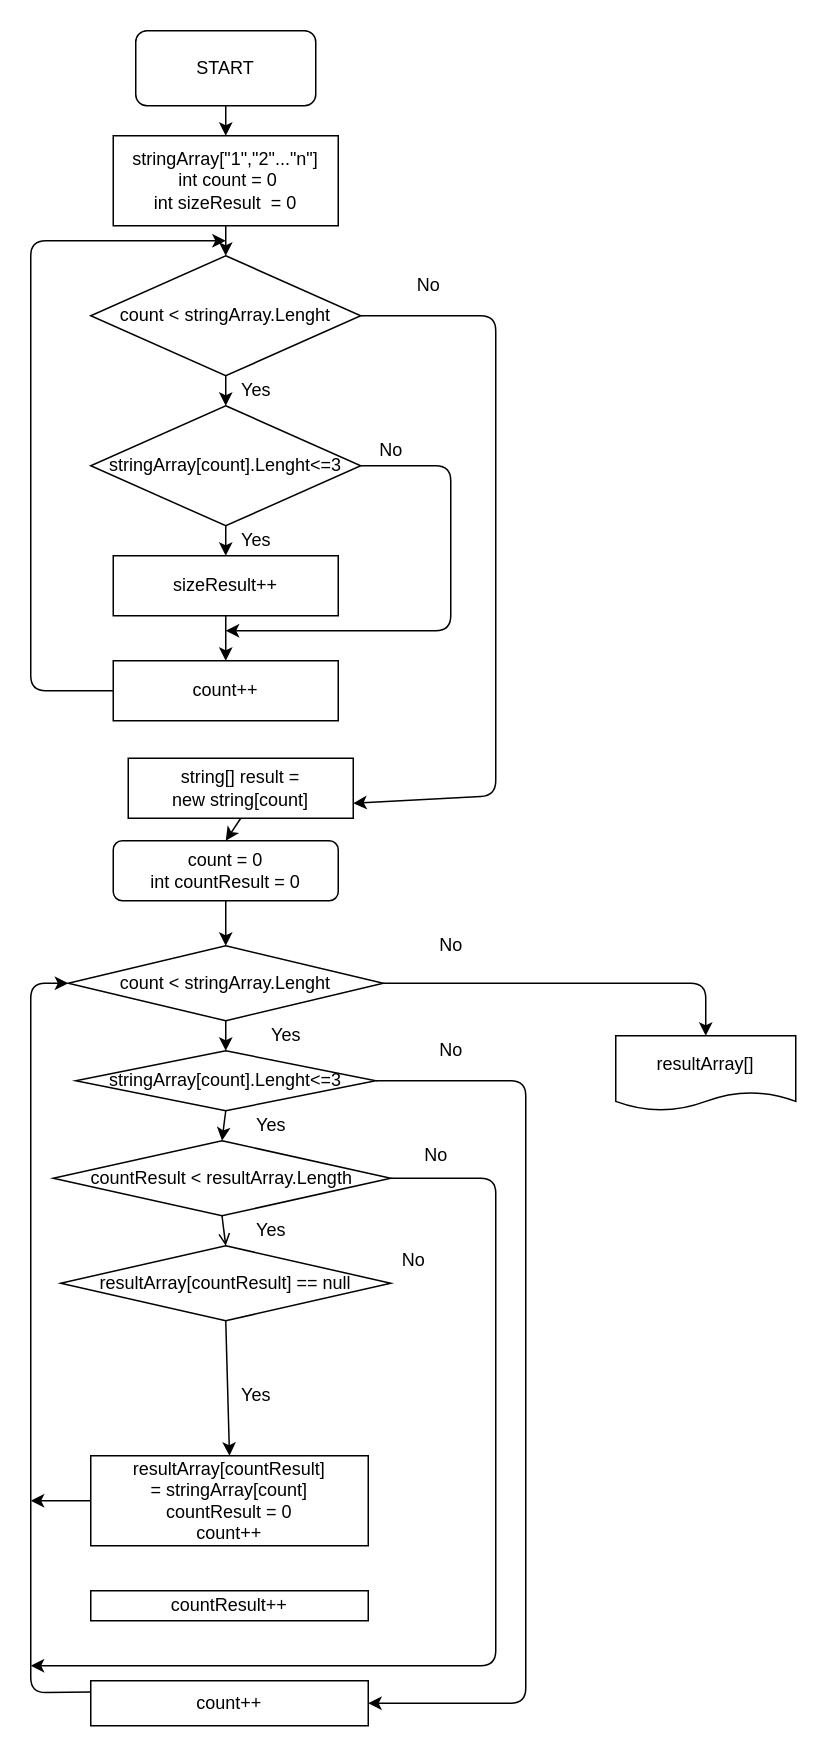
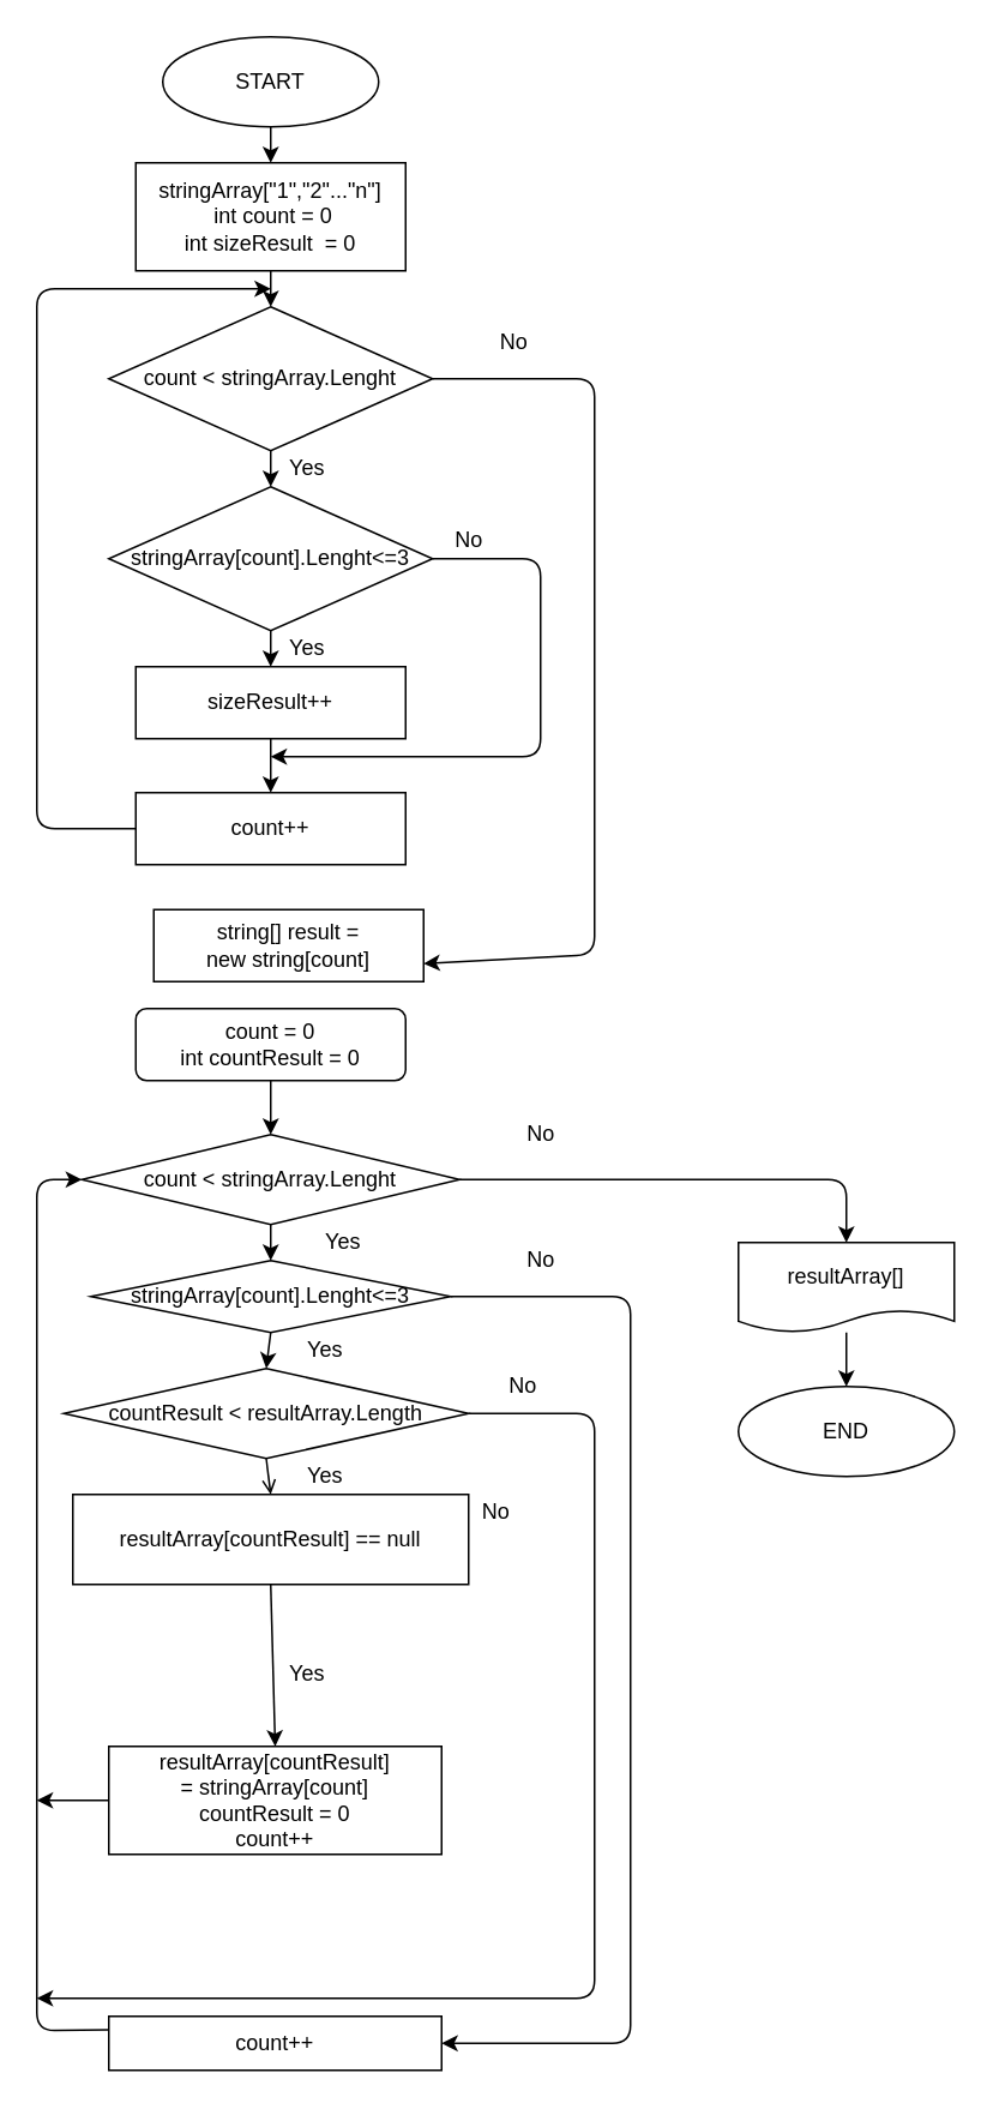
  <mxCell id="0" />
  <mxCell id="1" parent="0" />
  <mxCell id="2" style="edgeStyle=none;html=1;exitX=0.5;exitY=1;exitDx=0;exitDy=0;entryX=0.5;entryY=0;entryDx=0;entryDy=0;" edge="1" parent="1" source="3" target="5"><mxGeometry relative="1" as="geometry" /></mxCell>
- <mxCell id="3" value="START" style="whiteSpace=wrap;html=1;rounded=1;" vertex="1" parent="1"><mxGeometry x="90" y="20" width="120" height="50" as="geometry" /></mxCell>
+ <mxCell id="3" value="START" style="ellipse;whiteSpace=wrap;html=1;" vertex="1" parent="1"><mxGeometry x="90" y="20" width="120" height="50" as="geometry" /></mxCell>
  <mxCell id="4" style="edgeStyle=none;html=1;exitX=0.5;exitY=1;exitDx=0;exitDy=0;entryX=0.5;entryY=0;entryDx=0;entryDy=0;" edge="1" parent="1" source="5" target="8"><mxGeometry relative="1" as="geometry" /></mxCell>
  <mxCell id="5" value="stringArray[&quot;1&quot;,&quot;2&quot;...&quot;n&quot;]&lt;br&gt;&amp;nbsp;int count = 0&lt;br&gt;int sizeResult&amp;nbsp; = 0" style="rounded=0;whiteSpace=wrap;html=1;" vertex="1" parent="1"><mxGeometry x="75" y="90" width="150" height="60" as="geometry" /></mxCell>
  <mxCell id="6" style="edgeStyle=none;html=1;exitX=0.5;exitY=1;exitDx=0;exitDy=0;entryX=0.5;entryY=0;entryDx=0;entryDy=0;" edge="1" parent="1" source="8" target="11"><mxGeometry relative="1" as="geometry" /></mxCell>
  <mxCell id="7" style="edgeStyle=none;html=1;exitX=1;exitY=0.5;exitDx=0;exitDy=0;entryX=1;entryY=0.75;entryDx=0;entryDy=0;" edge="1" parent="1" source="8" target="17"><mxGeometry relative="1" as="geometry"><mxPoint x="230" y="580" as="targetPoint" /><Array as="points"><mxPoint x="330" y="210" /><mxPoint x="330" y="530" /></Array></mxGeometry></mxCell>
  <mxCell id="8" value="count &amp;lt; stringArray.Lenght" style="rhombus;whiteSpace=wrap;html=1;" vertex="1" parent="1"><mxGeometry x="60" y="170" width="180" height="80" as="geometry" /></mxCell>
  <mxCell id="9" style="edgeStyle=none;html=1;exitX=1;exitY=0.5;exitDx=0;exitDy=0;" edge="1" parent="1" source="11"><mxGeometry relative="1" as="geometry"><mxPoint x="150" y="420" as="targetPoint" /><Array as="points"><mxPoint x="300" y="310" /><mxPoint x="300" y="420" /></Array></mxGeometry></mxCell>
  <mxCell id="10" style="edgeStyle=none;html=1;exitX=0.5;exitY=1;exitDx=0;exitDy=0;entryX=0.5;entryY=0;entryDx=0;entryDy=0;" edge="1" parent="1" source="11" target="13"><mxGeometry relative="1" as="geometry" /></mxCell>
  <mxCell id="11" value="stringArray[count].Lenght&amp;lt;=3" style="rhombus;whiteSpace=wrap;html=1;" vertex="1" parent="1"><mxGeometry x="60" y="270" width="180" height="80" as="geometry" /></mxCell>
  <mxCell id="12" style="edgeStyle=none;html=1;exitX=0.5;exitY=1;exitDx=0;exitDy=0;entryX=0.5;entryY=0;entryDx=0;entryDy=0;" edge="1" parent="1" source="13" target="15"><mxGeometry relative="1" as="geometry" /></mxCell>
  <mxCell id="13" value="sizeResult++" style="rounded=0;whiteSpace=wrap;html=1;" vertex="1" parent="1"><mxGeometry x="75" y="370" width="150" height="40" as="geometry" /></mxCell>
  <mxCell id="14" style="edgeStyle=none;html=1;exitX=0;exitY=0.5;exitDx=0;exitDy=0;" edge="1" parent="1" source="15"><mxGeometry relative="1" as="geometry"><mxPoint x="150" y="160" as="targetPoint" /><Array as="points"><mxPoint y="460" x="20" /><mxPoint y="160" x="20" /></Array></mxGeometry></mxCell>
  <mxCell id="15" value="count++" style="rounded=0;whiteSpace=wrap;html=1;" vertex="1" parent="1"><mxGeometry x="75" y="440" width="150" height="40" as="geometry" /></mxCell>
- <mxCell id="16" style="edgeStyle=none;html=1;exitX=0.5;exitY=1;exitDx=0;exitDy=0;entryX=0.5;entryY=0;entryDx=0;entryDy=0;" edge="1" parent="1" source="17" target="19"><mxGeometry relative="1" as="geometry" /></mxCell>
  <mxCell id="17" value="string[] result =&lt;br&gt;new string[count]" style="rounded=0;whiteSpace=wrap;html=1;" vertex="1" parent="1"><mxGeometry x="85" y="505" width="150" height="40" as="geometry" /></mxCell>
  <mxCell id="18" style="edgeStyle=none;html=1;exitX=0.5;exitY=1;exitDx=0;exitDy=0;entryX=0.5;entryY=0;entryDx=0;entryDy=0;" edge="1" parent="1" source="19" target="22"><mxGeometry relative="1" as="geometry" /></mxCell>
  <mxCell id="19" value="count = 0&lt;br&gt;int countResult = 0" style="whiteSpace=wrap;html=1;rounded=1;" vertex="1" parent="1"><mxGeometry x="75" y="560" width="150" height="40" as="geometry" /></mxCell>
  <mxCell id="20" style="edgeStyle=none;html=1;exitX=0.5;exitY=1;exitDx=0;exitDy=0;entryX=0.5;entryY=0;entryDx=0;entryDy=0;" edge="1" parent="1" source="22" target="26"><mxGeometry relative="1" as="geometry" /></mxCell>
  <mxCell id="21" style="edgeStyle=none;html=1;exitX=1;exitY=0.5;exitDx=0;exitDy=0;entryX=0.5;entryY=0;entryDx=0;entryDy=0;" edge="1" parent="1" source="22" target="33"><mxGeometry relative="1" as="geometry"><mxPoint x="370" y="680" as="targetPoint" /><Array as="points"><mxPoint x="470" y="655" /></Array></mxGeometry></mxCell>
  <mxCell id="22" value="count &amp;lt; stringArray.Lenght" style="rhombus;whiteSpace=wrap;html=1;" vertex="1" parent="1"><mxGeometry x="45" y="630" width="210" height="50" as="geometry" /></mxCell>
  <mxCell id="23" style="edgeStyle=none;html=1;exitX=0.5;exitY=1;exitDx=0;exitDy=0;entryX=0.5;entryY=0;entryDx=0;entryDy=0;startArrow=none;endArrow=open;" edge="1" parent="1" source="42" target="28"><mxGeometry relative="1" as="geometry" /></mxCell>
  <mxCell id="24" style="edgeStyle=none;html=1;exitX=1;exitY=0.5;exitDx=0;exitDy=0;entryX=1;entryY=0.5;entryDx=0;entryDy=0;" edge="1" parent="1" source="26" target="36"><mxGeometry relative="1" as="geometry"><mxPoint x="340" y="1110" as="targetPoint" /><Array as="points"><mxPoint x="350" y="720" /><mxPoint x="350" y="1135" /></Array></mxGeometry></mxCell>
  <mxCell id="25" style="edgeStyle=none;html=1;exitX=0.5;exitY=1;exitDx=0;exitDy=0;entryX=0.5;entryY=0;entryDx=0;entryDy=0;" edge="1" parent="1" source="26" target="42"><mxGeometry relative="1" as="geometry" /></mxCell>
  <mxCell id="26" value="stringArray[count].Lenght&amp;lt;=3" style="rhombus;whiteSpace=wrap;html=1;" vertex="1" parent="1"><mxGeometry x="50" y="700" width="200" height="40" as="geometry" /></mxCell>
  <mxCell id="27" style="edgeStyle=none;html=1;exitX=0.5;exitY=1;exitDx=0;exitDy=0;entryX=0.5;entryY=0;entryDx=0;entryDy=0;" edge="1" parent="1" source="28" target="30"><mxGeometry relative="1" as="geometry" /></mxCell>
- <mxCell id="28" value="resultArray[countResult] == null" style="rhombus;whiteSpace=wrap;html=1;" vertex="1" parent="1"><mxGeometry x="40" y="830" width="220" height="50" as="geometry" /></mxCell>
+ <mxCell id="28" value="resultArray[countResult] == null" style="whiteSpace=wrap;html=1;rounded=0;" vertex="1" parent="1"><mxGeometry x="40" y="830" width="220" height="50" as="geometry" /></mxCell>
  <mxCell id="29" style="edgeStyle=none;html=1;exitX=0;exitY=0.5;exitDx=0;exitDy=0;" edge="1" parent="1" source="30"><mxGeometry relative="1" as="geometry"><mxPoint y="1000" as="targetPoint" x="20" /></mxGeometry></mxCell>
  <mxCell id="30" value="resultArray[countResult] =&amp;nbsp;stringArray[count]&lt;br&gt;countResult = 0&lt;br&gt;count++" style="rounded=0;whiteSpace=wrap;html=1;" vertex="1" parent="1"><mxGeometry x="60" y="970" width="185" height="60" as="geometry" /></mxCell>
- <mxCell id="31" value="countResult++" style="rounded=0;whiteSpace=wrap;html=1;" vertex="1" parent="1"><mxGeometry x="60" y="1060" width="185" height="20" as="geometry" /></mxCell>
+ <mxCell id="32" value="" style="edgeStyle=none;html=1;" edge="1" parent="1" source="33" target="34"><mxGeometry relative="1" as="geometry"><mxPoint x="360" y="730" as="sourcePoint" /></mxGeometry></mxCell>
  <mxCell id="33" value="resultArray[]" style="shape=document;whiteSpace=wrap;html=1;boundedLbl=1;size=0.25;" vertex="1" parent="1"><mxGeometry x="410" y="690" width="120" height="50" as="geometry" /></mxCell>
+ <mxCell id="34" value="END" style="ellipse;whiteSpace=wrap;html=1;" vertex="1" parent="1"><mxGeometry x="410" y="770" width="120" height="50" as="geometry" /></mxCell>
  <mxCell id="35" style="edgeStyle=none;html=1;exitX=0;exitY=0.25;exitDx=0;exitDy=0;entryX=0;entryY=0.5;entryDx=0;entryDy=0;" edge="1" parent="1" source="36" target="22"><mxGeometry relative="1" as="geometry"><mxPoint x="10" y="590" as="targetPoint" /><Array as="points"><mxPoint y="1128" x="20" /><mxPoint y="1000" x="20" /><mxPoint y="655" x="20" /></Array></mxGeometry></mxCell>
  <mxCell id="36" value="count++" style="rounded=0;whiteSpace=wrap;html=1;" vertex="1" parent="1"><mxGeometry x="60" y="1120" width="185" height="30" as="geometry" /></mxCell>
  <mxCell id="37" value="No" style="text;html=1;resizable=0;autosize=1;align=center;verticalAlign=middle;points=[];fillColor=none;strokeColor=none;rounded=0;" vertex="1" parent="1"><mxGeometry x="270" y="180" width="30" height="20" as="geometry" /></mxCell>
  <mxCell id="38" value="No" style="text;html=1;resizable=0;autosize=1;align=center;verticalAlign=middle;points=[];fillColor=none;strokeColor=none;rounded=0;" vertex="1" parent="1"><mxGeometry x="245" y="290" width="30" height="20" as="geometry" /></mxCell>
  <mxCell id="39" value="Yes" style="text;html=1;align=center;verticalAlign=middle;resizable=0;points=[];autosize=1;strokeColor=none;fillColor=none;" vertex="1" parent="1"><mxGeometry x="150" y="250" width="40" height="20" as="geometry" /></mxCell>
  <mxCell id="40" value="Yes" style="text;html=1;align=center;verticalAlign=middle;resizable=0;points=[];autosize=1;strokeColor=none;fillColor=none;" vertex="1" parent="1"><mxGeometry x="150" y="350" width="40" height="20" as="geometry" /></mxCell>
  <mxCell id="41" style="edgeStyle=none;html=1;exitX=1;exitY=0.5;exitDx=0;exitDy=0;" edge="1" parent="1" source="42"><mxGeometry relative="1" as="geometry"><mxPoint y="1110" as="targetPoint" x="20" /><Array as="points"><mxPoint x="330" y="785" /><mxPoint x="330" y="1110" /></Array></mxGeometry></mxCell>
  <mxCell id="42" value="countResult &amp;lt; resultArray.Length" style="rhombus;whiteSpace=wrap;html=1;" vertex="1" parent="1"><mxGeometry x="35" y="760" width="225" height="50" as="geometry" /></mxCell>
  <mxCell id="43" value="No" style="text;html=1;align=center;verticalAlign=middle;resizable=0;points=[];autosize=1;strokeColor=none;fillColor=none;" vertex="1" parent="1"><mxGeometry x="285" y="620" width="30" height="20" as="geometry" /></mxCell>
  <mxCell id="44" value="No" style="text;html=1;align=center;verticalAlign=middle;resizable=0;points=[];autosize=1;strokeColor=none;fillColor=none;" vertex="1" parent="1"><mxGeometry x="285" y="690" width="30" height="20" as="geometry" /></mxCell>
  <mxCell id="45" value="No" style="text;html=1;align=center;verticalAlign=middle;resizable=0;points=[];autosize=1;strokeColor=none;fillColor=none;" vertex="1" parent="1"><mxGeometry x="275" y="760" width="30" height="20" as="geometry" /></mxCell>
  <mxCell id="46" value="No" style="text;html=1;align=center;verticalAlign=middle;resizable=0;points=[];autosize=1;strokeColor=none;fillColor=none;" vertex="1" parent="1"><mxGeometry x="260" y="830" width="30" height="20" as="geometry" /></mxCell>
  <mxCell id="47" value="Yes" style="text;html=1;align=center;verticalAlign=middle;resizable=0;points=[];autosize=1;strokeColor=none;fillColor=none;" vertex="1" parent="1"><mxGeometry x="170" y="680" width="40" height="20" as="geometry" /></mxCell>
  <mxCell id="48" value="Yes" style="text;html=1;align=center;verticalAlign=middle;resizable=0;points=[];autosize=1;strokeColor=none;fillColor=none;" vertex="1" parent="1"><mxGeometry x="160" y="740" width="40" height="20" as="geometry" /></mxCell>
  <mxCell id="49" value="Yes" style="text;html=1;align=center;verticalAlign=middle;resizable=0;points=[];autosize=1;strokeColor=none;fillColor=none;" vertex="1" parent="1"><mxGeometry x="160" y="810" width="40" height="20" as="geometry" /></mxCell>
  <mxCell id="50" value="Yes" style="text;html=1;align=center;verticalAlign=middle;resizable=0;points=[];autosize=1;strokeColor=none;fillColor=none;" vertex="1" parent="1"><mxGeometry x="150" y="920" width="40" height="20" as="geometry" /></mxCell>
